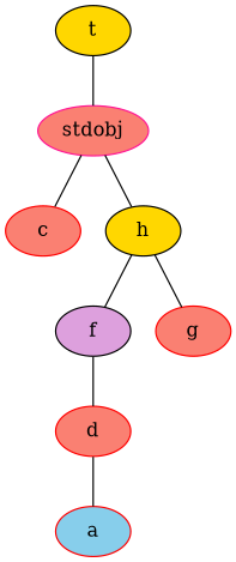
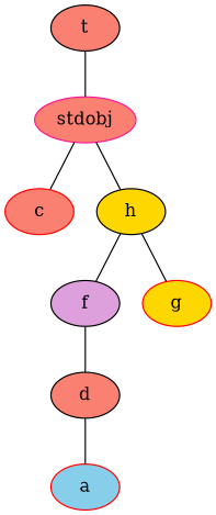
  graph {
    node [color=red fillcolor=gold style=filled]
-   t [color=black]
+   t [color=black fillcolor=salmon]
    stdobj [color=deeppink fillcolor=salmon]
    c [fillcolor=salmon]
    h [color=black]
    f [color=black fillcolor=plum]
-   g [fillcolor=salmon]
+   g
    a [fillcolor=skyblue]
-   d [fillcolor=salmon]
+   d [color=black fillcolor=salmon]
    t -- stdobj
    stdobj -- c
    stdobj -- h
    h -- f
    h -- g
    f -- d
    d -- a
  }
